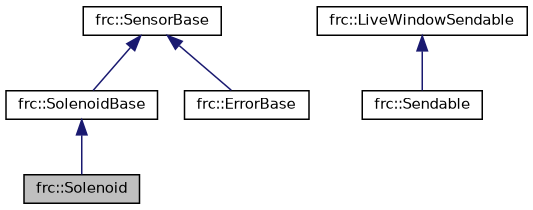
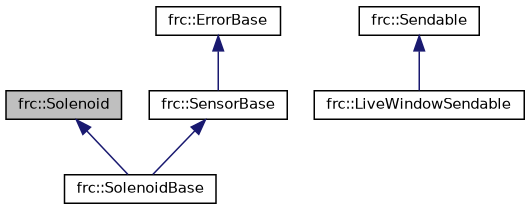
  digraph {
    node [color=black fillcolor=white fontname=Helvetica fontsize=10 shape=record style=filled]
    edge [color=midnightblue dir=back fontname=Helvetica fontsize=10 labelfontname=Helvetica labelfontsize=10 style=solid]
    n1 [fillcolor=grey75 fontcolor=black height=0.2 label="frc::Solenoid" width=0.4]
    n2 [height=0.2 label="frc::SolenoidBase" width=0.4]
    n3 [height=0.2 label="frc::SensorBase" width=0.4]
    n4 [height=0.2 label="frc::ErrorBase" width=0.4]
    n5 [height=0.2 label="frc::LiveWindowSendable" width=0.4]
    n6 [height=0.2 label="frc::Sendable" width=0.4]
-   n2 -> n1
+   n1 -> n2
    n3 -> n2
-   n3 -> n4
-   n5 -> n6
+   n4 -> n3
+   n6 -> n5
  }
